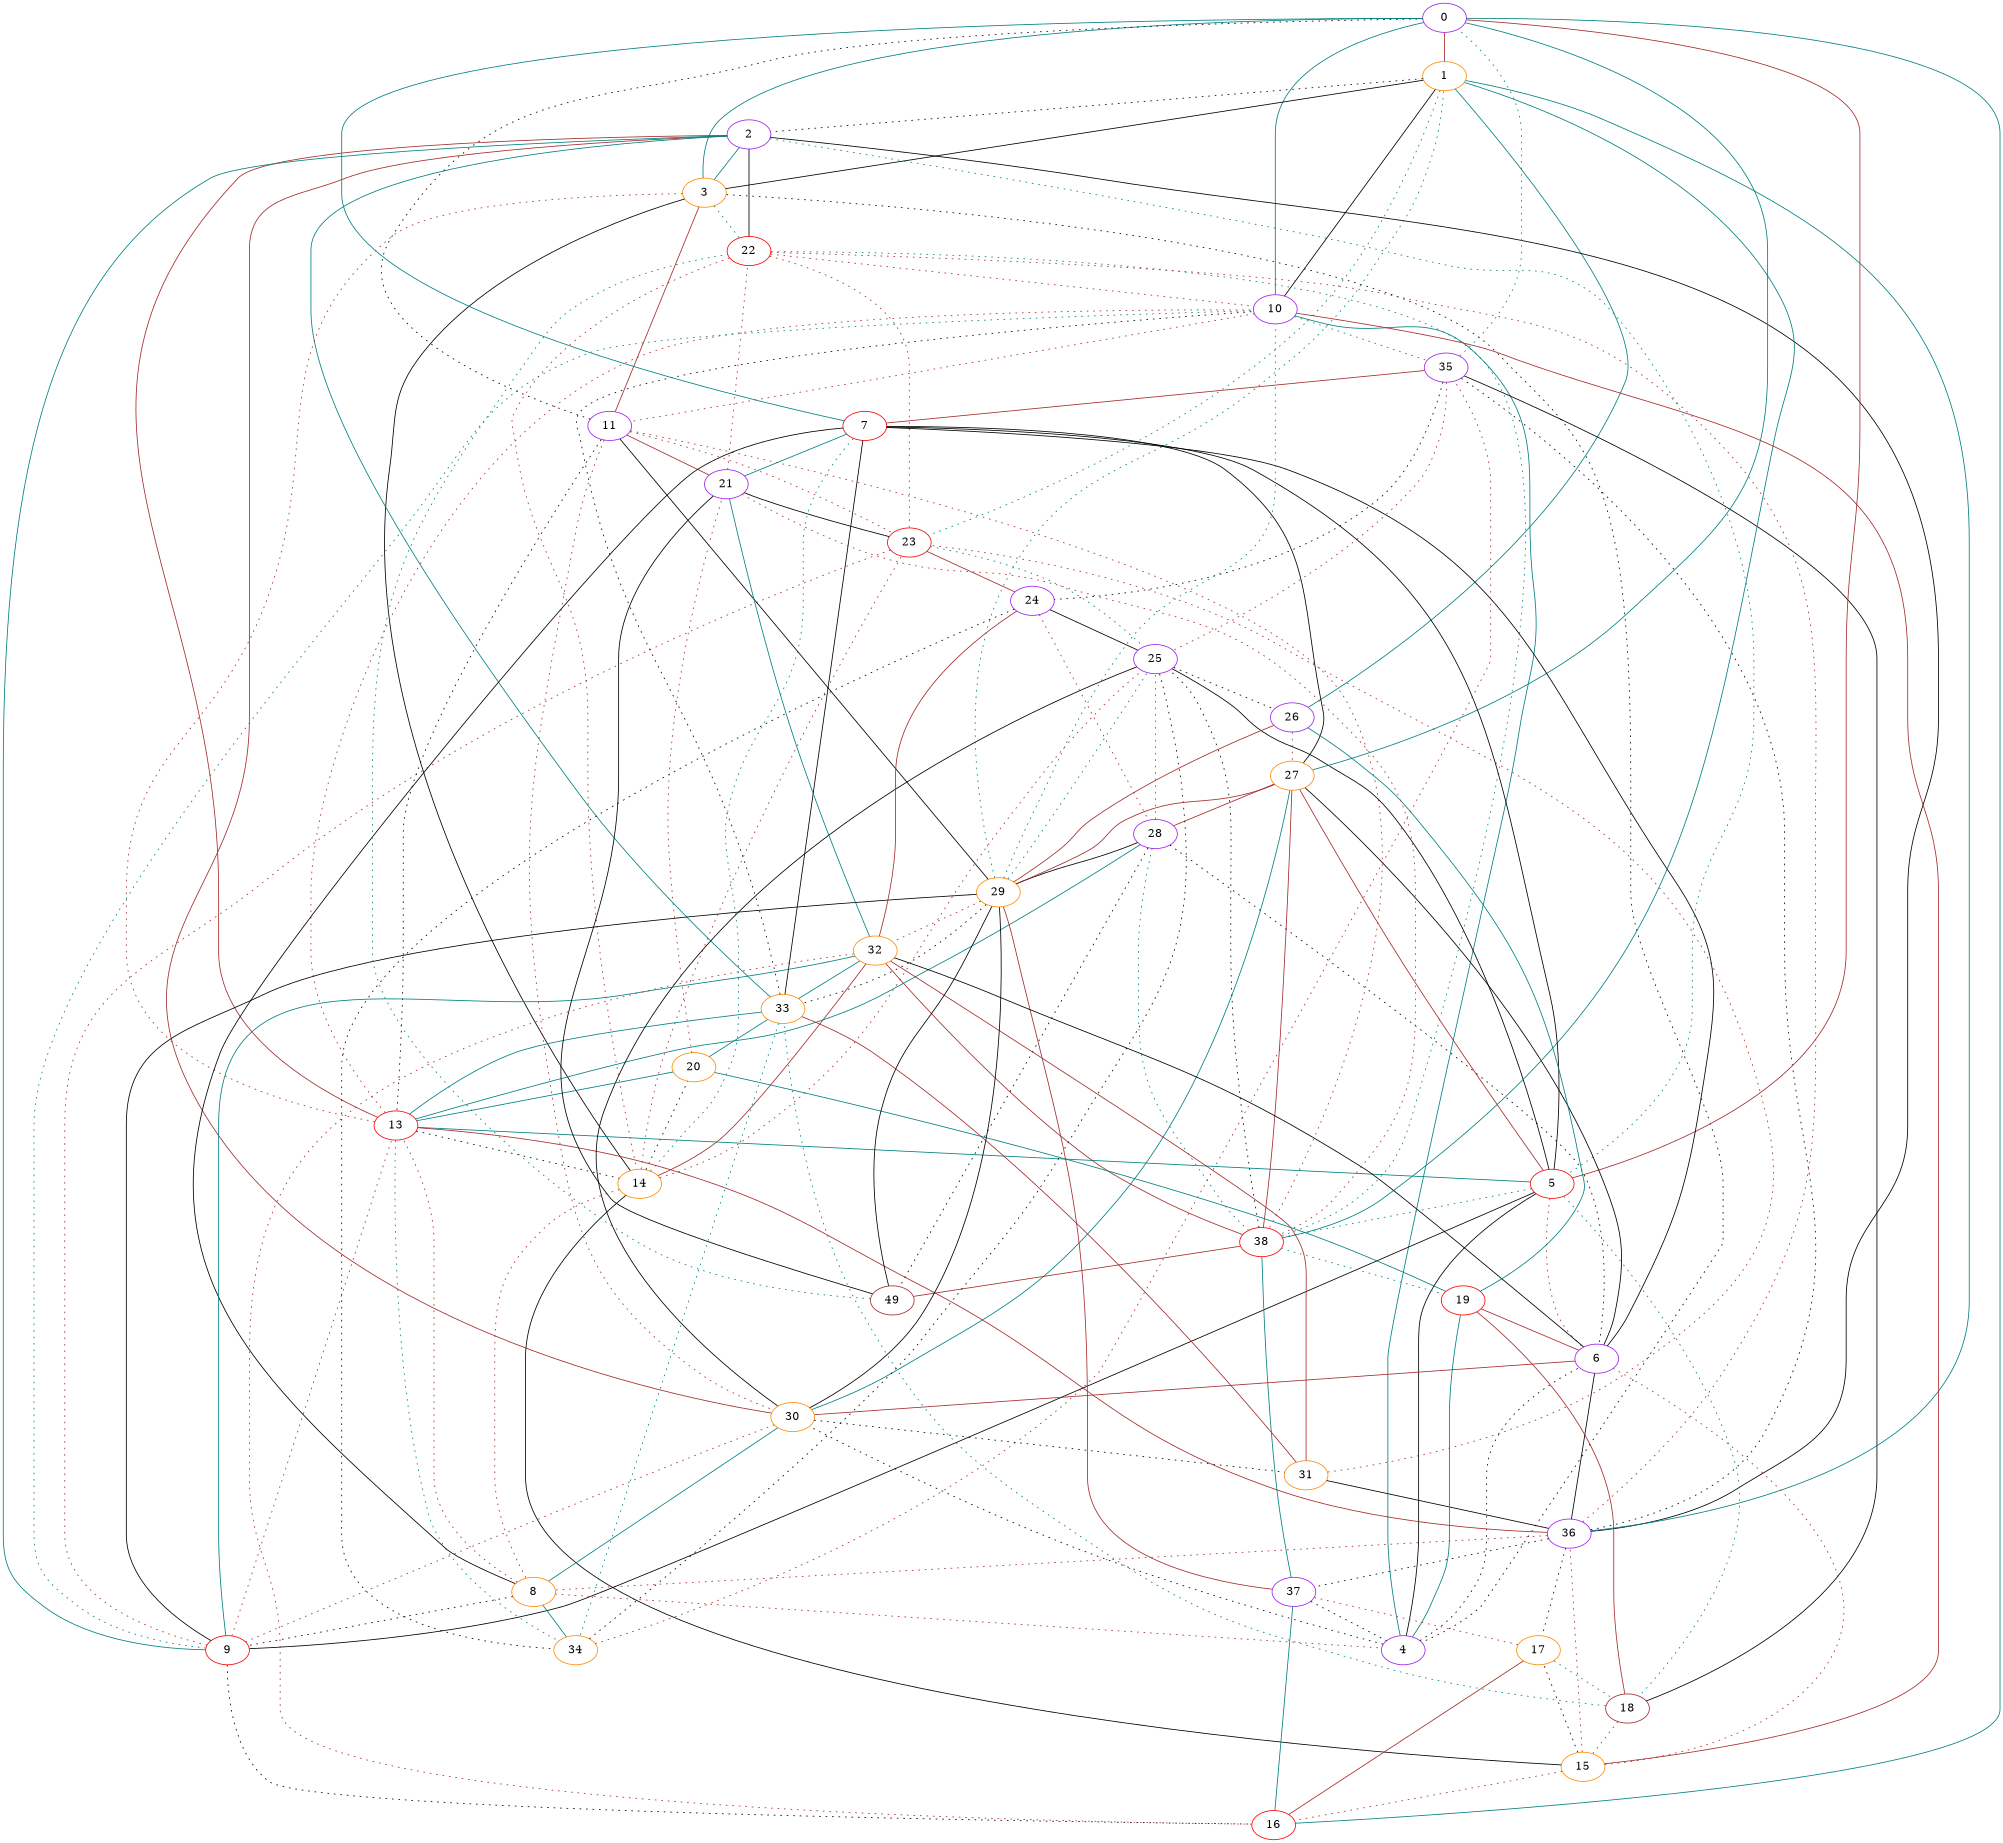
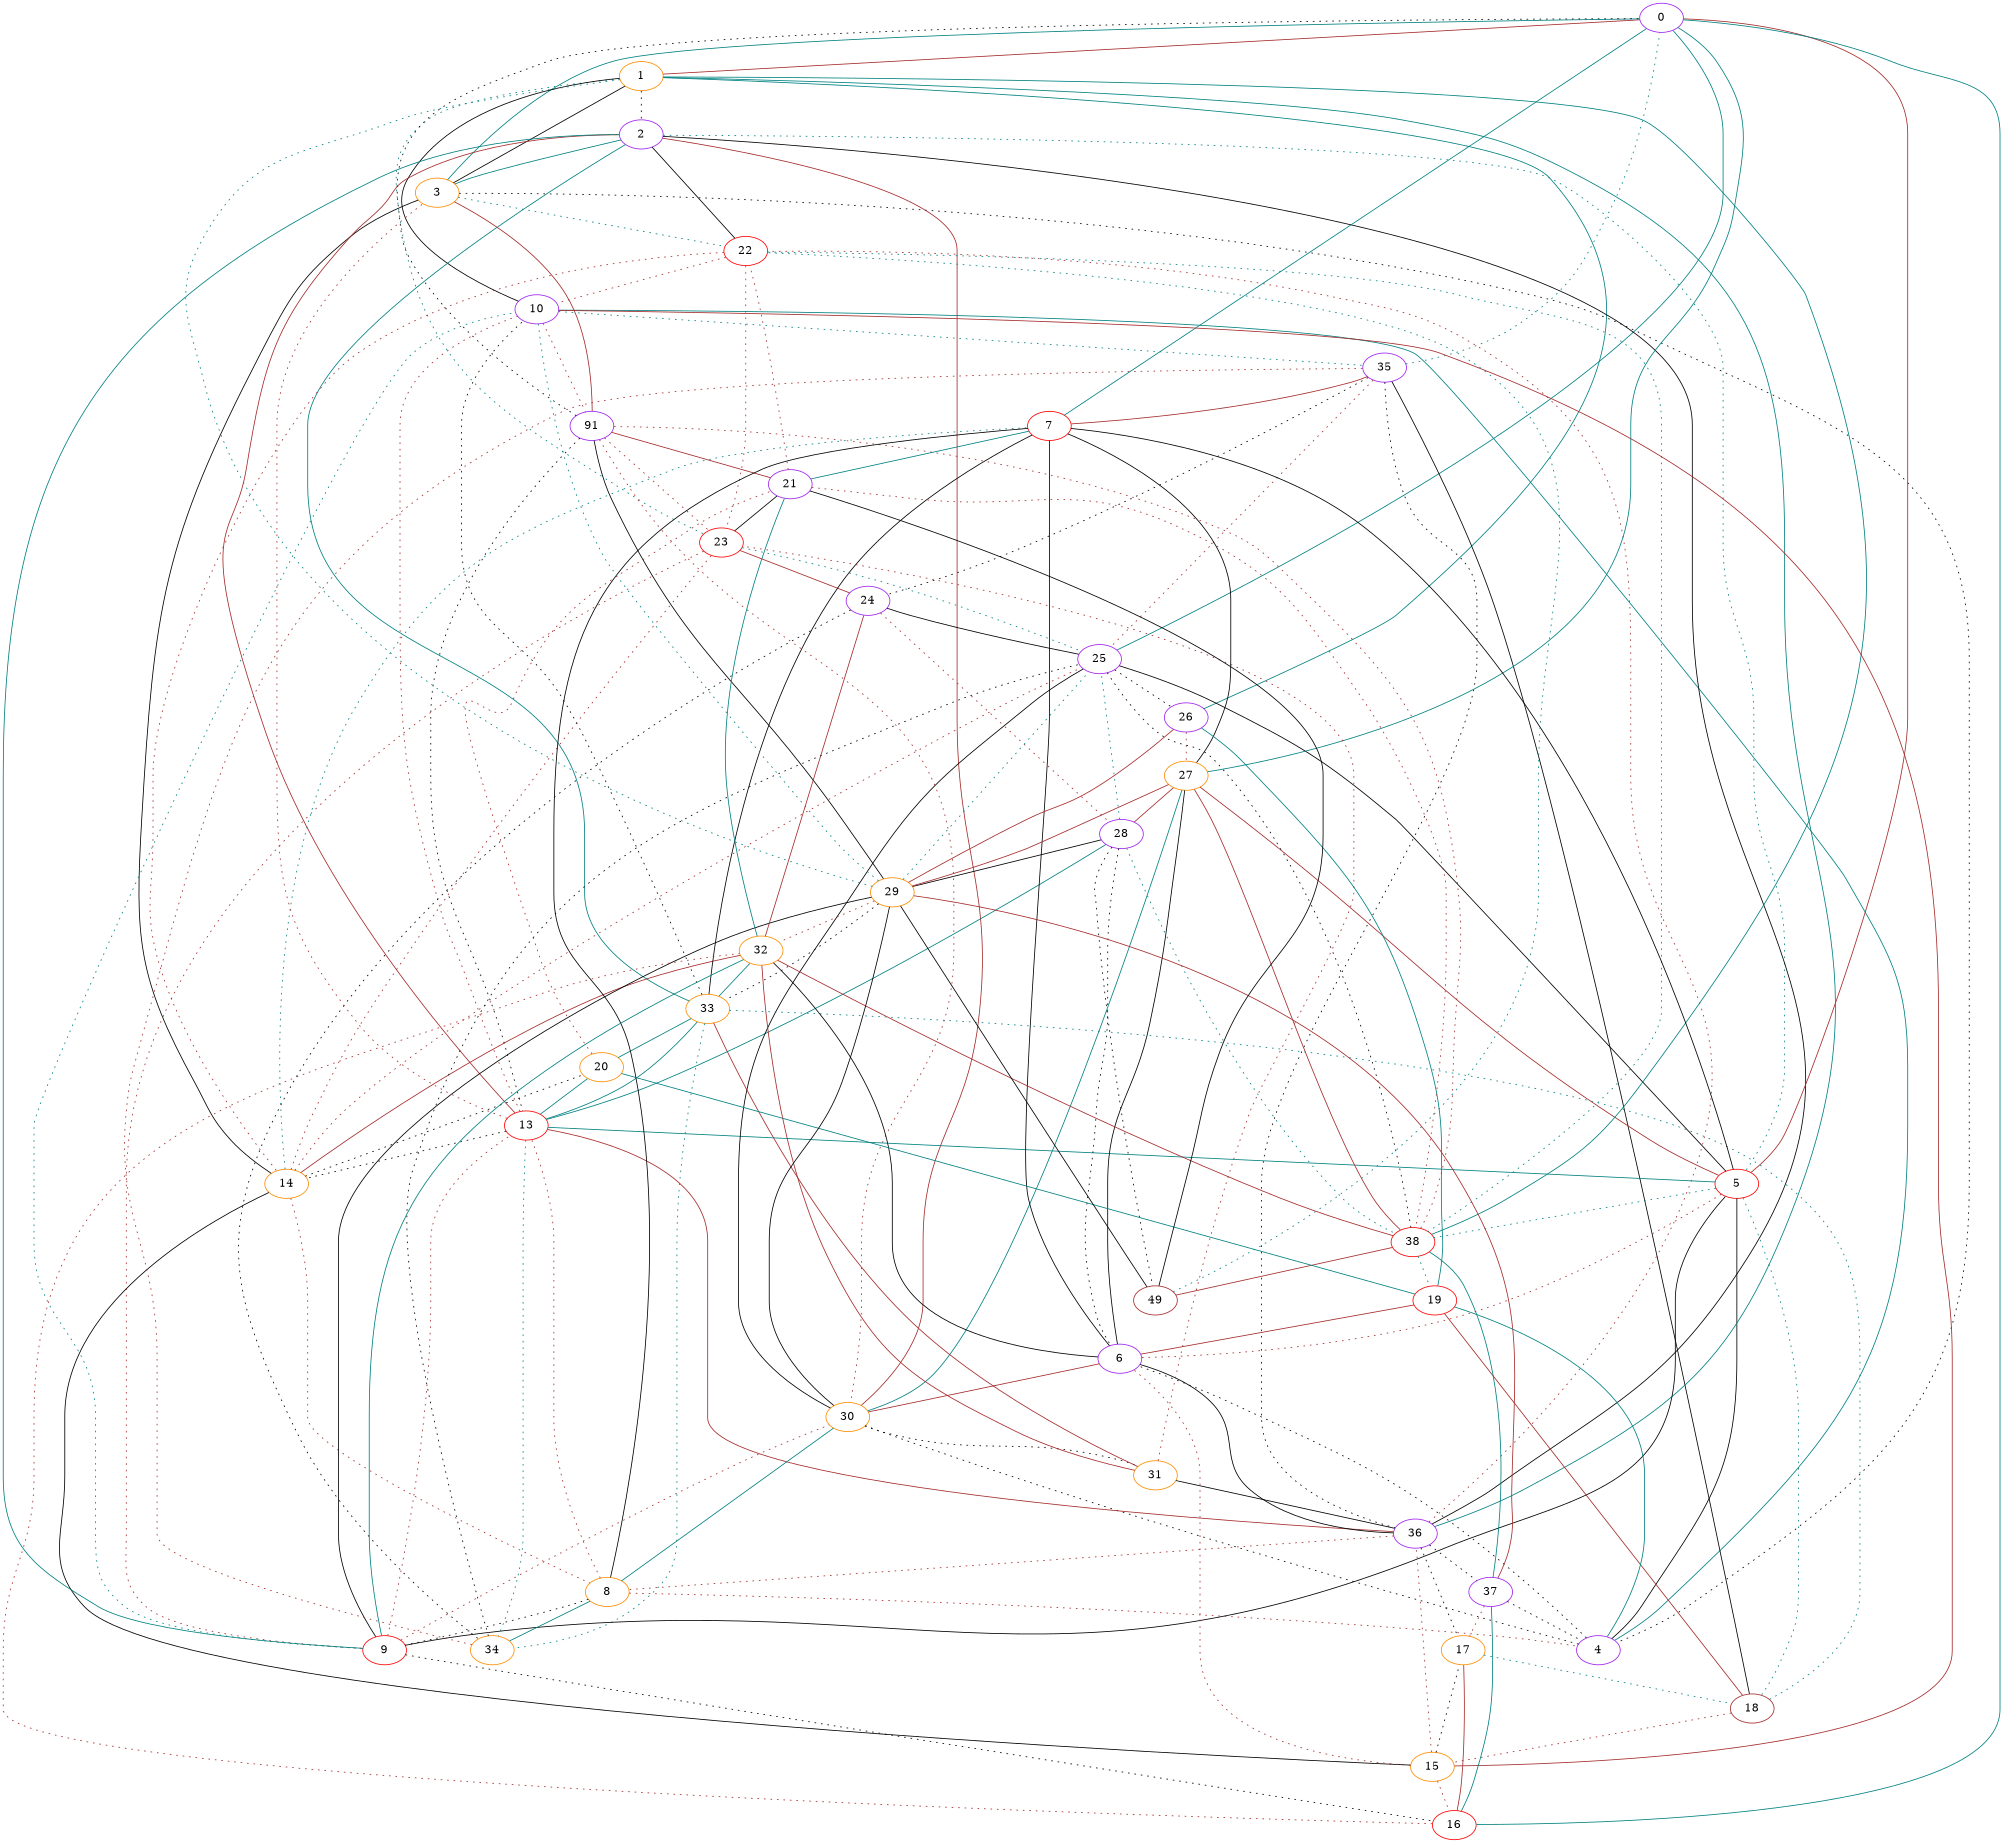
  graph {
    node [color=purple]
    edge [color=brown style=solid]
    0
    1 [color=darkorange]
    3 [color=darkorange]
    10
    2
    23 [color=red]
    26
    4
    14 [color=darkorange]
    22 [color=red]
-   11
+   11 [label=91]
    35
    5 [color=red]
    13 [color=red]
    30 [color=darkorange]
    33 [color=darkorange]
    36
    25
    9 [color=red]
    24
    27 [color=darkorange]
    6
    18 [color=brown]
    38 [color=red]
    34 [color=darkorange]
    28
    31 [color=darkorange]
    7 [color=red]
    20 [color=darkorange]
    8 [color=darkorange]
    17 [color=darkorange]
    37
    15 [color=darkorange]
    32 [color=darkorange]
    19 [color=red]
    n36 [color=brown label=49]
    21
    16 [color=red]
    29 [color=darkorange]
    0 -- 1
    0 -- 3 [color=teal]
-   0 -- 10 [color=teal]
+   0 -- 25 [color=teal]
    1 -- 2 [color=black style=dotted]
    1 -- 23 [color=teal style=dotted]
    1 -- 26 [color=teal]
    3 -- 1 [color=black]
    3 -- 4 [color=black style=dotted]
    3 -- 14 [color=black]
    3 -- 22 [color=teal style=dotted]
    10 -- 1 [color=black]
    10 -- 4 [color=teal]
    10 -- 11 [style=dotted]
    10 -- 35 [color=teal style=dotted]
    2 -- 3 [color=teal]
    2 -- 5 [color=teal style=dotted]
    2 -- 13
    2 -- 30
    2 -- 33 [color=teal]
    2 -- 36 [color=black]
    23 -- 25 [color=teal style=dotted]
    23 -- 9 [style=dotted]
    23 -- 24
    26 -- 27 [style=dotted]
    4 -- 5 [color=black]
    4 -- 30 [color=black style=dotted]
    4 -- 6 [color=black style=dotted]
    14 -- 23 [style=dotted]
    14 -- 25 [style=dotted]
    14 -- 7 [color=teal style=dotted]
    14 -- 20 [color=black style=dotted]
    14 -- 8 [style=dotted]
    14 -- 15 [color=black]
    14 -- 32
    22 -- 10 [style=dotted]
    22 -- 2 [color=black]
    22 -- 23 [style=dotted]
    22 -- 14 [style=dotted]
    22 -- 38 [color=teal style=dotted]
    11 -- 0 [color=black style=dotted]
    11 -- 3
    11 -- 23 [style=dotted]
    11 -- 13 [color=black style=dotted]
    11 -- 30 [style=dotted]
    11 -- 38 [style=dotted]
    11 -- 21
    11 -- 29 [color=black]
    35 -- 0 [color=teal style=dotted]
    35 -- 36 [color=black style=dotted]
    35 -- 25 [style=dotted]
    35 -- 24 [color=black style=dotted]
    35 -- 18 [color=black]
    35 -- 7
    5 -- 0
    5 -- 25 [color=black]
    5 -- 6 [style=dotted]
    5 -- 18 [color=teal style=dotted]
    5 -- 38 [color=teal style=dotted]
    13 -- 3 [style=dotted]
    13 -- 10 [style=dotted]
    13 -- 14 [color=black style=dotted]
    13 -- 5 [color=teal]
    13 -- 33 [color=teal]
    13 -- 34 [color=teal style=dotted]
    13 -- 28 [color=teal]
    30 -- 31 [color=black style=dotted]
    33 -- 10 [color=black style=dotted]
    33 -- 34 [color=teal style=dotted]
    33 -- 7 [color=black]
    33 -- 20 [color=teal]
    36 -- 1 [color=teal]
    36 -- 22 [style=dotted]
    36 -- 13
    36 -- 6 [color=black]
    36 -- 8 [style=dotted]
    36 -- 17 [color=black style=dotted]
    36 -- 37 [color=black style=dotted]
    25 -- 26 [color=black style=dotted]
    25 -- 30 [color=black]
    9 -- 10 [color=teal style=dotted]
    9 -- 2 [color=teal]
    9 -- 5 [color=black]
    9 -- 13 [style=dotted]
    9 -- 30 [style=dotted]
    9 -- 16 [color=black style=dotted]
    9 -- 29 [color=black]
    24 -- 25 [color=black]
    24 -- 34 [color=black style=dotted]
    24 -- 28 [style=dotted]
    24 -- 32
    27 -- 0 [color=teal]
    27 -- 5
    27 -- 30 [color=teal]
    27 -- 6 [color=black]
    27 -- 38
    27 -- 28
    6 -- 30
    6 -- 7 [color=black]
    18 -- 33 [color=teal style=dotted]
    18 -- 15 [style=dotted]
    18 -- 19
    38 -- 1 [color=teal]
    38 -- 25 [color=black style=dotted]
    38 -- 32
    38 -- 19 [color=teal style=dotted]
    38 -- n36
    34 -- 35 [style=dotted]
    34 -- 25 [color=black style=dotted]
    28 -- 25 [color=teal style=dotted]
    28 -- 6 [color=black style=dotted]
    28 -- 38 [color=teal style=dotted]
    28 -- n36 [color=black style=dotted]
    28 -- 29 [color=black]
    31 -- 23 [style=dotted]
    31 -- 33
    31 -- 36 [color=black]
    31 -- 32
    7 -- 0 [color=teal]
    7 -- 5 [color=black]
    7 -- 27 [color=black]
    7 -- 8 [color=black]
    7 -- 21 [color=teal]
    20 -- 13 [color=teal]
    20 -- 21 [style=dotted]
    8 -- 4 [style=dotted]
    8 -- 13 [style=dotted]
    8 -- 30 [color=teal]
    8 -- 9 [color=black style=dotted]
    8 -- 34 [color=teal]
    17 -- 18 [color=teal style=dotted]
    37 -- 4 [color=black style=dotted]
    37 -- 38 [color=teal]
    37 -- 17 [style=dotted]
    37 -- 29
    15 -- 10
    15 -- 36 [style=dotted]
    15 -- 6 [style=dotted]
    15 -- 17 [color=black style=dotted]
    15 -- 16 [style=dotted]
    32 -- 33 [color=teal]
    32 -- 9 [color=teal]
    32 -- 6 [color=black]
    32 -- 21 [color=teal]
    19 -- 26 [color=teal]
    19 -- 4 [color=teal]
    19 -- 6
    19 -- 20 [color=teal]
    n36 -- 22 [color=teal style=dotted]
    21 -- 23 [color=black]
    21 -- 22 [style=dotted]
    21 -- 38 [style=dotted]
    21 -- n36 [color=black]
    16 -- 0 [color=teal]
    16 -- 17
    16 -- 37 [color=teal]
    16 -- 32 [style=dotted]
    29 -- 1 [color=teal style=dotted]
    29 -- 10 [color=teal style=dotted]
    29 -- 26
    29 -- 30 [color=black]
    29 -- 33 [color=black style=dotted]
    29 -- 25 [color=teal style=dotted]
    29 -- 27
    29 -- 32 [style=dotted]
    29 -- n36 [color=black]
  }
